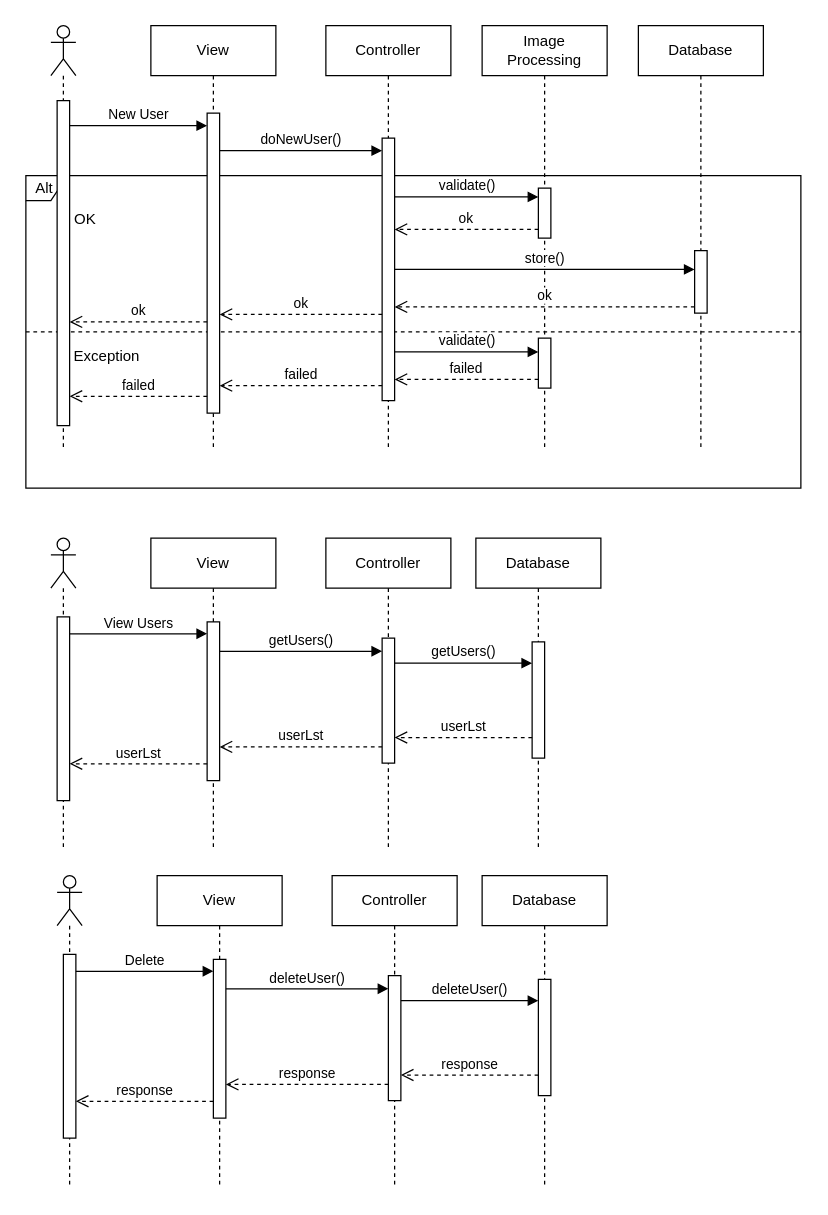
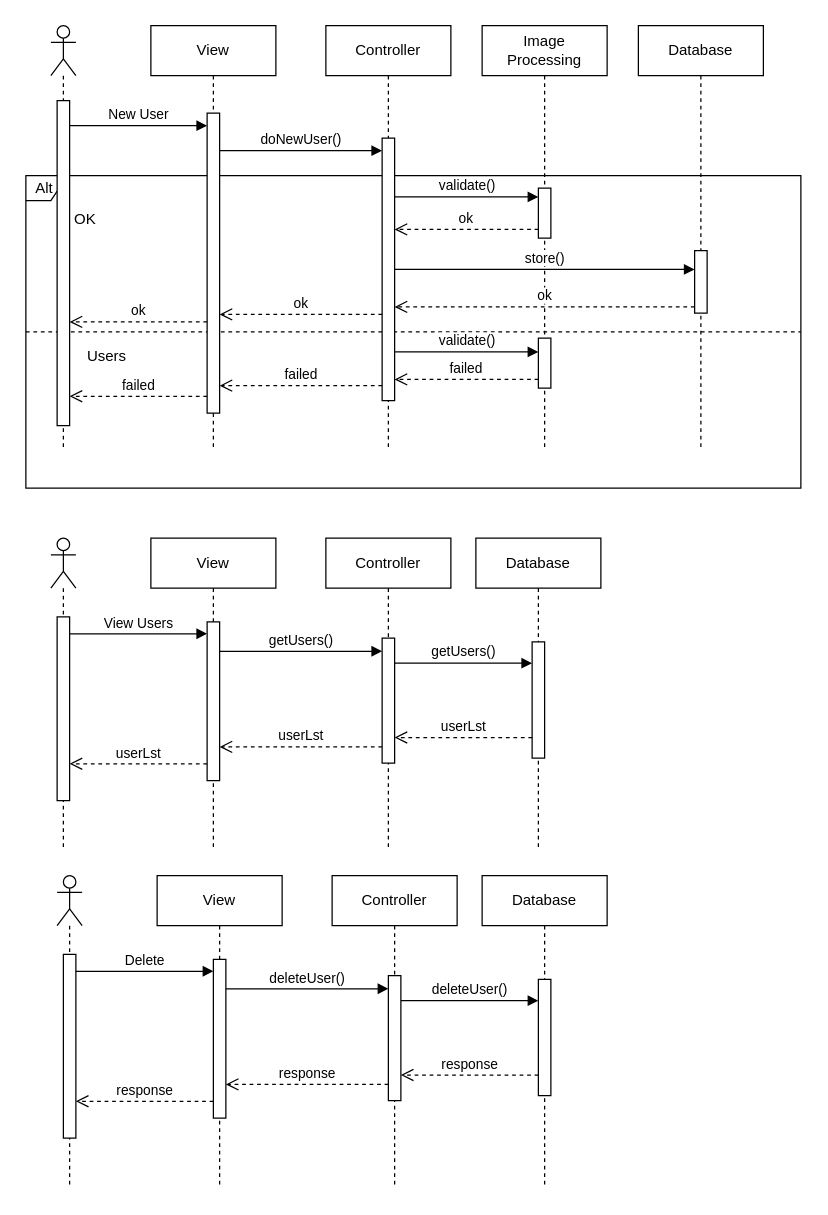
  <mxCell id="0" />
  <mxCell id="1" parent="0" />
  <mxCell id="2" value="Alt" style="shape=umlFrame;whiteSpace=wrap;html=1;pointerEvents=0;recursiveResize=0;container=1;collapsible=0;width=30;height=20;" parent="1" vertex="1"><mxGeometry x="20" y="140" width="620" height="250" as="geometry" /></mxCell>
  <mxCell id="3" value="OK" style="text;html=1;" parent="2" vertex="1"><mxGeometry width="80" height="20" relative="1" as="geometry"><mxPoint x="37" y="21" as="offset" /></mxGeometry></mxCell>
  <mxCell id="4" value="" style="line;strokeWidth=1;dashed=1;labelPosition=center;verticalLabelPosition=bottom;align=left;verticalAlign=top;spacingLeft=20;spacingTop=15;html=1;whiteSpace=wrap;" parent="2" vertex="1"><mxGeometry y="120" width="620" height="10" as="geometry" /></mxCell>
  <mxCell id="5" value="Database" style="shape=umlLifeline;perimeter=lifelinePerimeter;whiteSpace=wrap;html=1;container=1;dropTarget=0;collapsible=0;recursiveResize=0;outlineConnect=0;portConstraint=eastwest;newEdgeStyle={&quot;curved&quot;:0,&quot;rounded&quot;:0};" parent="2" vertex="1"><mxGeometry x="490" y="-120" width="100" height="340" as="geometry" /></mxCell>
  <mxCell id="6" value="" style="html=1;points=[[0,0,0,0,5],[0,1,0,0,-5],[1,0,0,0,5],[1,1,0,0,-5]];perimeter=orthogonalPerimeter;outlineConnect=0;targetShapes=umlLifeline;portConstraint=eastwest;newEdgeStyle={&quot;curved&quot;:0,&quot;rounded&quot;:0};" parent="5" vertex="1"><mxGeometry x="45" y="180" width="10" height="50" as="geometry" /></mxCell>
- <mxCell id="7" value="Exception" style="text;html=1;align=center;verticalAlign=middle;whiteSpace=wrap;rounded=0;" parent="2" vertex="1"><mxGeometry x="35" y="130" width="60" height="30" as="geometry" /></mxCell>
+ <mxCell id="7" value="Users" style="text;html=1;align=center;verticalAlign=middle;whiteSpace=wrap;rounded=0;" parent="2" vertex="1"><mxGeometry x="35" y="130" width="60" height="30" as="geometry" /></mxCell>
  <mxCell id="8" value="" style="shape=umlLifeline;perimeter=lifelinePerimeter;whiteSpace=wrap;html=1;container=1;dropTarget=0;collapsible=0;recursiveResize=0;outlineConnect=0;portConstraint=eastwest;newEdgeStyle={&quot;curved&quot;:0,&quot;rounded&quot;:0};participant=umlActor;" parent="1" vertex="1"><mxGeometry x="40" y="20" width="20" height="340" as="geometry" /></mxCell>
  <mxCell id="9" value="" style="html=1;points=[[0,0,0,0,5],[0,1,0,0,-5],[1,0,0,0,5],[1,1,0,0,-5]];perimeter=orthogonalPerimeter;outlineConnect=0;targetShapes=umlLifeline;portConstraint=eastwest;newEdgeStyle={&quot;curved&quot;:0,&quot;rounded&quot;:0};" parent="8" vertex="1"><mxGeometry x="5" y="60" width="10" height="260" as="geometry" /></mxCell>
  <mxCell id="10" value="View" style="shape=umlLifeline;perimeter=lifelinePerimeter;whiteSpace=wrap;html=1;container=1;dropTarget=0;collapsible=0;recursiveResize=0;outlineConnect=0;portConstraint=eastwest;newEdgeStyle={&quot;curved&quot;:0,&quot;rounded&quot;:0};" parent="1" vertex="1"><mxGeometry x="120" y="20" width="100" height="340" as="geometry" /></mxCell>
  <mxCell id="11" value="" style="html=1;points=[[0,0,0,0,5],[0,1,0,0,-5],[1,0,0,0,5],[1,1,0,0,-5]];perimeter=orthogonalPerimeter;outlineConnect=0;targetShapes=umlLifeline;portConstraint=eastwest;newEdgeStyle={&quot;curved&quot;:0,&quot;rounded&quot;:0};" parent="10" vertex="1"><mxGeometry x="45" y="70" width="10" height="240" as="geometry" /></mxCell>
  <mxCell id="12" value="Controller" style="shape=umlLifeline;perimeter=lifelinePerimeter;whiteSpace=wrap;html=1;container=1;dropTarget=0;collapsible=0;recursiveResize=0;outlineConnect=0;portConstraint=eastwest;newEdgeStyle={&quot;curved&quot;:0,&quot;rounded&quot;:0};" parent="1" vertex="1"><mxGeometry x="260" y="20" width="100" height="340" as="geometry" /></mxCell>
  <mxCell id="13" value="" style="html=1;points=[[0,0,0,0,5],[0,1,0,0,-5],[1,0,0,0,5],[1,1,0,0,-5]];perimeter=orthogonalPerimeter;outlineConnect=0;targetShapes=umlLifeline;portConstraint=eastwest;newEdgeStyle={&quot;curved&quot;:0,&quot;rounded&quot;:0};" parent="12" vertex="1"><mxGeometry x="45" y="90" width="10" height="210" as="geometry" /></mxCell>
  <mxCell id="14" value="New User" style="html=1;verticalAlign=bottom;endArrow=block;curved=0;rounded=0;" parent="1" target="11" edge="1"><mxGeometry width="80" relative="1" as="geometry"><mxPoint x="55" y="100" as="sourcePoint" /><mxPoint x="160" y="100" as="targetPoint" /></mxGeometry></mxCell>
  <mxCell id="15" value="doNewUser()" style="html=1;verticalAlign=bottom;endArrow=block;curved=0;rounded=0;" parent="1" target="13" edge="1"><mxGeometry x="-0.001" width="80" relative="1" as="geometry"><mxPoint x="175" y="120" as="sourcePoint" /><mxPoint x="300" y="120" as="targetPoint" /><mxPoint as="offset" /></mxGeometry></mxCell>
  <mxCell id="16" value="Image&lt;br&gt;Processing" style="shape=umlLifeline;perimeter=lifelinePerimeter;whiteSpace=wrap;html=1;container=1;dropTarget=0;collapsible=0;recursiveResize=0;outlineConnect=0;portConstraint=eastwest;newEdgeStyle={&quot;curved&quot;:0,&quot;rounded&quot;:0};" parent="1" vertex="1"><mxGeometry x="385" y="20" width="100" height="340" as="geometry" /></mxCell>
  <mxCell id="17" value="" style="html=1;points=[[0,0,0,0,5],[0,1,0,0,-5],[1,0,0,0,5],[1,1,0,0,-5]];perimeter=orthogonalPerimeter;outlineConnect=0;targetShapes=umlLifeline;portConstraint=eastwest;newEdgeStyle={&quot;curved&quot;:0,&quot;rounded&quot;:0};" parent="16" vertex="1"><mxGeometry x="45" y="130" width="10" height="40" as="geometry" /></mxCell>
  <mxCell id="18" value="" style="html=1;points=[[0,0,0,0,5],[0,1,0,0,-5],[1,0,0,0,5],[1,1,0,0,-5]];perimeter=orthogonalPerimeter;outlineConnect=0;targetShapes=umlLifeline;portConstraint=eastwest;newEdgeStyle={&quot;curved&quot;:0,&quot;rounded&quot;:0};" parent="16" vertex="1"><mxGeometry x="45" y="250" width="10" height="40" as="geometry" /></mxCell>
  <mxCell id="19" value="validate()" style="html=1;verticalAlign=bottom;endArrow=block;curved=0;rounded=0;entryX=0;entryY=0;entryDx=0;entryDy=5;" parent="1" edge="1"><mxGeometry relative="1" as="geometry"><mxPoint x="315" y="157" as="sourcePoint" /><mxPoint x="430" y="157" as="targetPoint" /></mxGeometry></mxCell>
  <mxCell id="20" value="ok" style="html=1;verticalAlign=bottom;endArrow=open;dashed=1;endSize=8;curved=0;rounded=0;" parent="1" edge="1"><mxGeometry relative="1" as="geometry"><mxPoint x="315" y="183" as="targetPoint" /><mxPoint x="430" y="183" as="sourcePoint" /></mxGeometry></mxCell>
  <mxCell id="21" value="store()" style="html=1;verticalAlign=bottom;endArrow=block;curved=0;rounded=0;entryX=0;entryY=0;entryDx=0;entryDy=5;" parent="1" edge="1"><mxGeometry relative="1" as="geometry"><mxPoint x="315" y="215" as="sourcePoint" /><mxPoint x="555" y="215" as="targetPoint" /></mxGeometry></mxCell>
  <mxCell id="22" value="ok" style="html=1;verticalAlign=bottom;endArrow=open;dashed=1;endSize=8;curved=0;rounded=0;exitX=0;exitY=1;exitDx=0;exitDy=-5;" parent="1" source="6" target="13" edge="1"><mxGeometry relative="1" as="geometry"><mxPoint x="485" y="255" as="targetPoint" /></mxGeometry></mxCell>
  <mxCell id="23" value="failed" style="html=1;verticalAlign=bottom;endArrow=open;dashed=1;endSize=8;curved=0;rounded=0;" parent="1" edge="1"><mxGeometry relative="1" as="geometry"><mxPoint x="430" y="303" as="sourcePoint" /><mxPoint x="315" y="303" as="targetPoint" /></mxGeometry></mxCell>
  <mxCell id="24" value="validate()" style="html=1;verticalAlign=bottom;endArrow=block;curved=0;rounded=0;entryX=0;entryY=0;entryDx=0;entryDy=5;" parent="1" edge="1"><mxGeometry relative="1" as="geometry"><mxPoint x="315" y="281" as="sourcePoint" /><mxPoint x="430" y="281" as="targetPoint" /></mxGeometry></mxCell>
  <mxCell id="25" value="ok" style="html=1;verticalAlign=bottom;endArrow=open;dashed=1;endSize=8;curved=0;rounded=0;" parent="1" edge="1"><mxGeometry relative="1" as="geometry"><mxPoint x="305" y="251" as="sourcePoint" /><mxPoint x="175" y="251" as="targetPoint" /></mxGeometry></mxCell>
  <mxCell id="26" value="ok" style="html=1;verticalAlign=bottom;endArrow=open;dashed=1;endSize=8;curved=0;rounded=0;" parent="1" source="11" edge="1"><mxGeometry relative="1" as="geometry"><mxPoint x="169.5" y="257" as="sourcePoint" /><mxPoint x="55" y="257" as="targetPoint" /></mxGeometry></mxCell>
  <mxCell id="27" value="failed" style="html=1;verticalAlign=bottom;endArrow=open;dashed=1;endSize=8;curved=0;rounded=0;" parent="1" edge="1"><mxGeometry relative="1" as="geometry"><mxPoint x="305" y="308" as="sourcePoint" /><mxPoint x="175" y="308" as="targetPoint" /></mxGeometry></mxCell>
  <mxCell id="28" value="failed" style="html=1;verticalAlign=bottom;endArrow=open;dashed=1;endSize=8;curved=0;rounded=0;" parent="1" edge="1"><mxGeometry relative="1" as="geometry"><mxPoint x="165" y="316.5" as="sourcePoint" /><mxPoint x="55" y="316.5" as="targetPoint" /></mxGeometry></mxCell>
  <mxCell id="29" value="" style="shape=umlLifeline;perimeter=lifelinePerimeter;whiteSpace=wrap;html=1;container=1;dropTarget=0;collapsible=0;recursiveResize=0;outlineConnect=0;portConstraint=eastwest;newEdgeStyle={&quot;curved&quot;:0,&quot;rounded&quot;:0};participant=umlActor;" vertex="1" parent="1"><mxGeometry x="40" y="430" width="20" height="250" as="geometry" /></mxCell>
  <mxCell id="30" value="" style="html=1;points=[[0,0,0,0,5],[0,1,0,0,-5],[1,0,0,0,5],[1,1,0,0,-5]];perimeter=orthogonalPerimeter;outlineConnect=0;targetShapes=umlLifeline;portConstraint=eastwest;newEdgeStyle={&quot;curved&quot;:0,&quot;rounded&quot;:0};" vertex="1" parent="29"><mxGeometry x="5" y="63" width="10" height="147" as="geometry" /></mxCell>
  <mxCell id="31" value="View" style="shape=umlLifeline;perimeter=lifelinePerimeter;whiteSpace=wrap;html=1;container=1;dropTarget=0;collapsible=0;recursiveResize=0;outlineConnect=0;portConstraint=eastwest;newEdgeStyle={&quot;curved&quot;:0,&quot;rounded&quot;:0};" vertex="1" parent="1"><mxGeometry x="120" y="430" width="100" height="250" as="geometry" /></mxCell>
  <mxCell id="32" value="" style="html=1;points=[[0,0,0,0,5],[0,1,0,0,-5],[1,0,0,0,5],[1,1,0,0,-5]];perimeter=orthogonalPerimeter;outlineConnect=0;targetShapes=umlLifeline;portConstraint=eastwest;newEdgeStyle={&quot;curved&quot;:0,&quot;rounded&quot;:0};" vertex="1" parent="31"><mxGeometry x="45" y="67" width="10" height="127" as="geometry" /></mxCell>
  <mxCell id="33" value="Controller" style="shape=umlLifeline;perimeter=lifelinePerimeter;whiteSpace=wrap;html=1;container=1;dropTarget=0;collapsible=0;recursiveResize=0;outlineConnect=0;portConstraint=eastwest;newEdgeStyle={&quot;curved&quot;:0,&quot;rounded&quot;:0};" vertex="1" parent="1"><mxGeometry x="260" y="430" width="100" height="250" as="geometry" /></mxCell>
  <mxCell id="34" value="" style="html=1;points=[[0,0,0,0,5],[0,1,0,0,-5],[1,0,0,0,5],[1,1,0,0,-5]];perimeter=orthogonalPerimeter;outlineConnect=0;targetShapes=umlLifeline;portConstraint=eastwest;newEdgeStyle={&quot;curved&quot;:0,&quot;rounded&quot;:0};" vertex="1" parent="33"><mxGeometry x="45" y="80" width="10" height="100" as="geometry" /></mxCell>
  <mxCell id="35" value="Database" style="shape=umlLifeline;perimeter=lifelinePerimeter;whiteSpace=wrap;html=1;container=1;dropTarget=0;collapsible=0;recursiveResize=0;outlineConnect=0;portConstraint=eastwest;newEdgeStyle={&quot;curved&quot;:0,&quot;rounded&quot;:0};" vertex="1" parent="1"><mxGeometry x="380" y="430" width="100" height="250" as="geometry" /></mxCell>
  <mxCell id="36" value="" style="html=1;points=[[0,0,0,0,5],[0,1,0,0,-5],[1,0,0,0,5],[1,1,0,0,-5]];perimeter=orthogonalPerimeter;outlineConnect=0;targetShapes=umlLifeline;portConstraint=eastwest;newEdgeStyle={&quot;curved&quot;:0,&quot;rounded&quot;:0};" vertex="1" parent="35"><mxGeometry x="45" y="83" width="10" height="93" as="geometry" /></mxCell>
  <mxCell id="37" value="View Users" style="html=1;verticalAlign=bottom;endArrow=block;curved=0;rounded=0;" edge="1" parent="1"><mxGeometry width="80" relative="1" as="geometry"><mxPoint x="55" y="506.5" as="sourcePoint" /><mxPoint x="165" y="506.5" as="targetPoint" /></mxGeometry></mxCell>
  <mxCell id="38" value="getUsers()" style="html=1;verticalAlign=bottom;endArrow=block;curved=0;rounded=0;" edge="1" parent="1"><mxGeometry width="80" relative="1" as="geometry"><mxPoint x="175" y="520.5" as="sourcePoint" /><mxPoint x="305" y="520.5" as="targetPoint" /></mxGeometry></mxCell>
  <mxCell id="39" value="getUsers()" style="html=1;verticalAlign=bottom;endArrow=block;curved=0;rounded=0;" edge="1" parent="1"><mxGeometry width="80" relative="1" as="geometry"><mxPoint x="315" y="530" as="sourcePoint" /><mxPoint x="425" y="530" as="targetPoint" /></mxGeometry></mxCell>
  <mxCell id="40" value="userLst" style="html=1;verticalAlign=bottom;endArrow=open;dashed=1;endSize=8;curved=0;rounded=0;" edge="1" parent="1"><mxGeometry relative="1" as="geometry"><mxPoint x="425" y="589.5" as="sourcePoint" /><mxPoint x="315" y="589.5" as="targetPoint" /></mxGeometry></mxCell>
  <mxCell id="41" value="userLst" style="html=1;verticalAlign=bottom;endArrow=open;dashed=1;endSize=8;curved=0;rounded=0;" edge="1" parent="1"><mxGeometry relative="1" as="geometry"><mxPoint x="305" y="597" as="sourcePoint" /><mxPoint x="175" y="597" as="targetPoint" /></mxGeometry></mxCell>
  <mxCell id="42" value="userLst" style="html=1;verticalAlign=bottom;endArrow=open;dashed=1;endSize=8;curved=0;rounded=0;" edge="1" parent="1"><mxGeometry relative="1" as="geometry"><mxPoint x="165" y="610.5" as="sourcePoint" /><mxPoint x="55" y="610.5" as="targetPoint" /></mxGeometry></mxCell>
  <mxCell id="43" value="" style="shape=umlLifeline;perimeter=lifelinePerimeter;whiteSpace=wrap;html=1;container=1;dropTarget=0;collapsible=0;recursiveResize=0;outlineConnect=0;portConstraint=eastwest;newEdgeStyle={&quot;curved&quot;:0,&quot;rounded&quot;:0};participant=umlActor;" vertex="1" parent="1"><mxGeometry x="45" y="700" width="20" height="250" as="geometry" /></mxCell>
  <mxCell id="44" value="" style="html=1;points=[[0,0,0,0,5],[0,1,0,0,-5],[1,0,0,0,5],[1,1,0,0,-5]];perimeter=orthogonalPerimeter;outlineConnect=0;targetShapes=umlLifeline;portConstraint=eastwest;newEdgeStyle={&quot;curved&quot;:0,&quot;rounded&quot;:0};" vertex="1" parent="43"><mxGeometry x="5" y="63" width="10" height="147" as="geometry" /></mxCell>
  <mxCell id="45" value="View" style="shape=umlLifeline;perimeter=lifelinePerimeter;whiteSpace=wrap;html=1;container=1;dropTarget=0;collapsible=0;recursiveResize=0;outlineConnect=0;portConstraint=eastwest;newEdgeStyle={&quot;curved&quot;:0,&quot;rounded&quot;:0};" vertex="1" parent="1"><mxGeometry x="125" y="700" width="100" height="250" as="geometry" /></mxCell>
  <mxCell id="46" value="" style="html=1;points=[[0,0,0,0,5],[0,1,0,0,-5],[1,0,0,0,5],[1,1,0,0,-5]];perimeter=orthogonalPerimeter;outlineConnect=0;targetShapes=umlLifeline;portConstraint=eastwest;newEdgeStyle={&quot;curved&quot;:0,&quot;rounded&quot;:0};" vertex="1" parent="45"><mxGeometry x="45" y="67" width="10" height="127" as="geometry" /></mxCell>
  <mxCell id="47" value="Controller" style="shape=umlLifeline;perimeter=lifelinePerimeter;whiteSpace=wrap;html=1;container=1;dropTarget=0;collapsible=0;recursiveResize=0;outlineConnect=0;portConstraint=eastwest;newEdgeStyle={&quot;curved&quot;:0,&quot;rounded&quot;:0};" vertex="1" parent="1"><mxGeometry x="265" y="700" width="100" height="250" as="geometry" /></mxCell>
  <mxCell id="48" value="" style="html=1;points=[[0,0,0,0,5],[0,1,0,0,-5],[1,0,0,0,5],[1,1,0,0,-5]];perimeter=orthogonalPerimeter;outlineConnect=0;targetShapes=umlLifeline;portConstraint=eastwest;newEdgeStyle={&quot;curved&quot;:0,&quot;rounded&quot;:0};" vertex="1" parent="47"><mxGeometry x="45" y="80" width="10" height="100" as="geometry" /></mxCell>
  <mxCell id="49" value="Database" style="shape=umlLifeline;perimeter=lifelinePerimeter;whiteSpace=wrap;html=1;container=1;dropTarget=0;collapsible=0;recursiveResize=0;outlineConnect=0;portConstraint=eastwest;newEdgeStyle={&quot;curved&quot;:0,&quot;rounded&quot;:0};" vertex="1" parent="1"><mxGeometry x="385" y="700" width="100" height="250" as="geometry" /></mxCell>
  <mxCell id="50" value="" style="html=1;points=[[0,0,0,0,5],[0,1,0,0,-5],[1,0,0,0,5],[1,1,0,0,-5]];perimeter=orthogonalPerimeter;outlineConnect=0;targetShapes=umlLifeline;portConstraint=eastwest;newEdgeStyle={&quot;curved&quot;:0,&quot;rounded&quot;:0};" vertex="1" parent="49"><mxGeometry x="45" y="83" width="10" height="93" as="geometry" /></mxCell>
  <mxCell id="51" value="Delete" style="html=1;verticalAlign=bottom;endArrow=block;curved=0;rounded=0;" edge="1" parent="1"><mxGeometry width="80" relative="1" as="geometry"><mxPoint x="60" y="776.5" as="sourcePoint" /><mxPoint x="170" y="776.5" as="targetPoint" /></mxGeometry></mxCell>
  <mxCell id="52" value="deleteUser()" style="html=1;verticalAlign=bottom;endArrow=block;curved=0;rounded=0;" edge="1" parent="1"><mxGeometry width="80" relative="1" as="geometry"><mxPoint x="180" y="790.5" as="sourcePoint" /><mxPoint x="310" y="790.5" as="targetPoint" /></mxGeometry></mxCell>
  <mxCell id="53" value="deleteUser()" style="html=1;verticalAlign=bottom;endArrow=block;curved=0;rounded=0;" edge="1" parent="1"><mxGeometry width="80" relative="1" as="geometry"><mxPoint x="320" y="800" as="sourcePoint" /><mxPoint x="430" y="800" as="targetPoint" /></mxGeometry></mxCell>
  <mxCell id="54" value="response" style="html=1;verticalAlign=bottom;endArrow=open;dashed=1;endSize=8;curved=0;rounded=0;" edge="1" parent="1"><mxGeometry relative="1" as="geometry"><mxPoint x="430" y="859.5" as="sourcePoint" /><mxPoint x="320" y="859.5" as="targetPoint" /></mxGeometry></mxCell>
  <mxCell id="55" value="response" style="html=1;verticalAlign=bottom;endArrow=open;dashed=1;endSize=8;curved=0;rounded=0;" edge="1" parent="1"><mxGeometry relative="1" as="geometry"><mxPoint x="310" y="867" as="sourcePoint" /><mxPoint x="180" y="867" as="targetPoint" /></mxGeometry></mxCell>
  <mxCell id="56" value="response" style="html=1;verticalAlign=bottom;endArrow=open;dashed=1;endSize=8;curved=0;rounded=0;" edge="1" parent="1"><mxGeometry relative="1" as="geometry"><mxPoint x="170" y="880.5" as="sourcePoint" /><mxPoint x="60" y="880.5" as="targetPoint" /></mxGeometry></mxCell>
